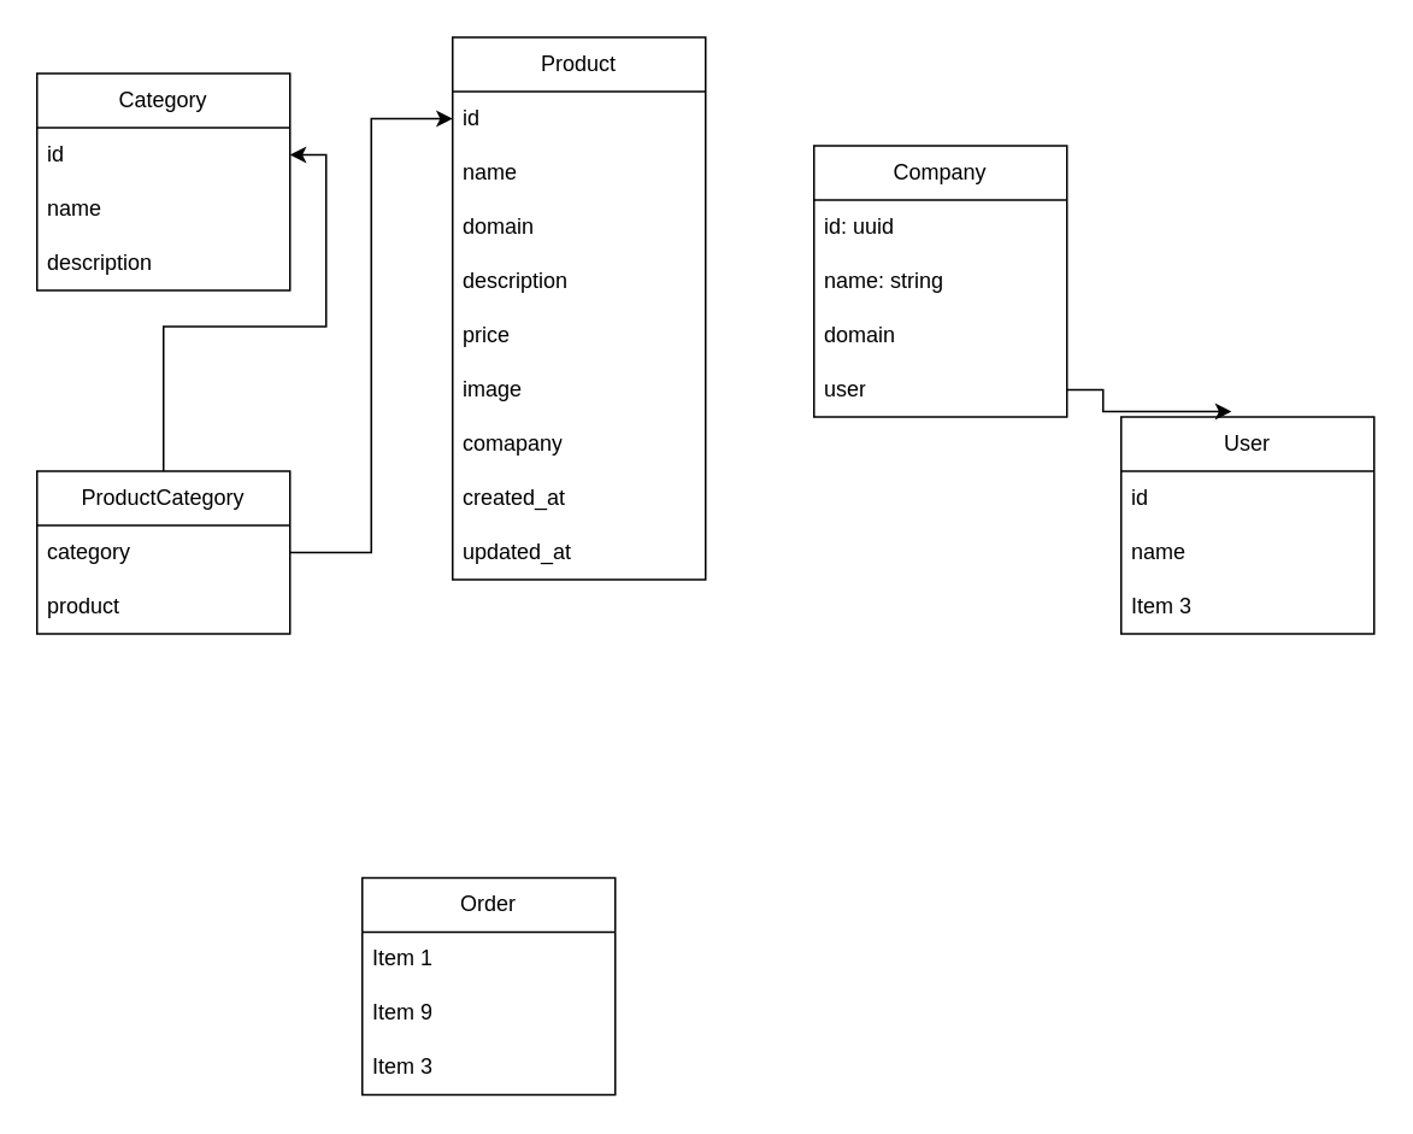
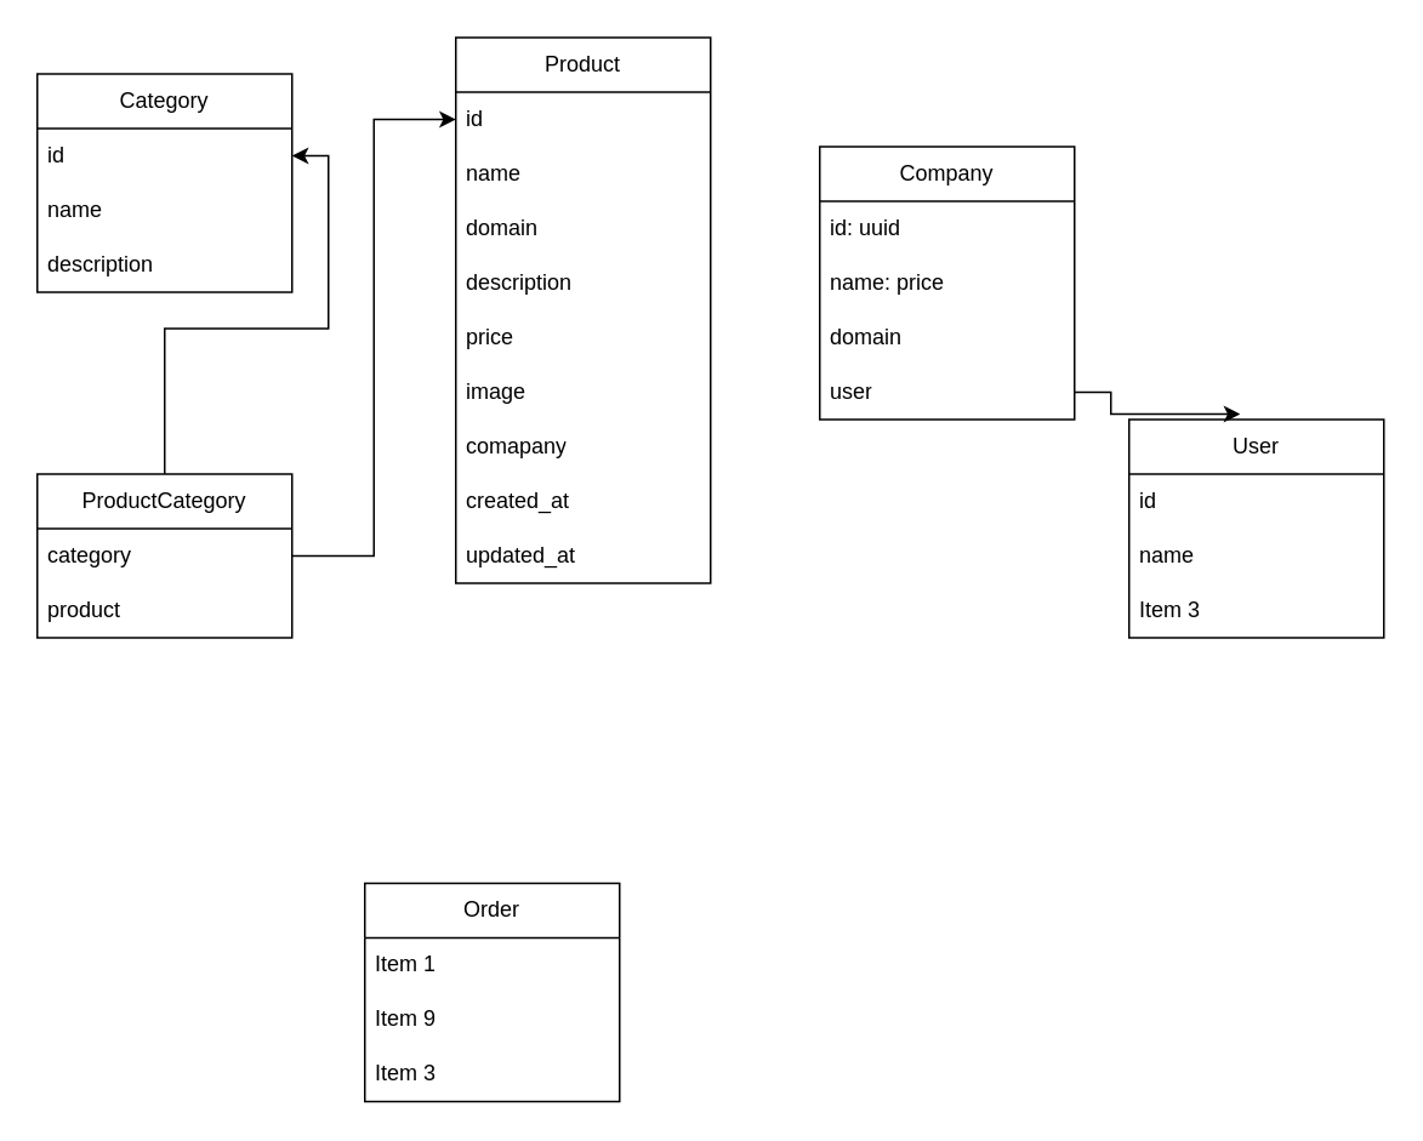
  <mxCell id="0" />
  <mxCell id="1" parent="0" />
  <mxCell id="2" value="Company" style="swimlane;fontStyle=0;childLayout=stackLayout;horizontal=1;startSize=30;horizontalStack=0;resizeParent=1;resizeParentMax=0;resizeLast=0;collapsible=1;marginBottom=0;whiteSpace=wrap;html=1;" vertex="1" parent="1"><mxGeometry x="450" y="80" width="140" height="150" as="geometry" /></mxCell>
  <mxCell id="3" value="id: uuid" style="text;strokeColor=none;fillColor=none;align=left;verticalAlign=middle;spacingLeft=4;spacingRight=4;overflow=hidden;points=[[0,0.5],[1,0.5]];portConstraint=eastwest;rotatable=0;whiteSpace=wrap;html=1;" vertex="1" parent="2"><mxGeometry y="30" width="140" height="30" as="geometry" /></mxCell>
- <mxCell id="4" value="name: string" style="text;strokeColor=none;fillColor=none;align=left;verticalAlign=middle;spacingLeft=4;spacingRight=4;overflow=hidden;points=[[0,0.5],[1,0.5]];portConstraint=eastwest;rotatable=0;whiteSpace=wrap;html=1;" vertex="1" parent="2"><mxGeometry y="60" width="140" height="30" as="geometry" /></mxCell>
+ <mxCell id="4" value="name: price" style="text;strokeColor=none;fillColor=none;align=left;verticalAlign=middle;spacingLeft=4;spacingRight=4;overflow=hidden;points=[[0,0.5],[1,0.5]];portConstraint=eastwest;rotatable=0;whiteSpace=wrap;html=1;" vertex="1" parent="2"><mxGeometry y="60" width="140" height="30" as="geometry" /></mxCell>
  <mxCell id="5" value="domain" style="text;strokeColor=none;fillColor=none;align=left;verticalAlign=middle;spacingLeft=4;spacingRight=4;overflow=hidden;points=[[0,0.5],[1,0.5]];portConstraint=eastwest;rotatable=0;whiteSpace=wrap;html=1;" vertex="1" parent="2"><mxGeometry y="90" width="140" height="30" as="geometry" /></mxCell>
  <mxCell id="6" value="user" style="text;strokeColor=none;fillColor=none;align=left;verticalAlign=middle;spacingLeft=4;spacingRight=4;overflow=hidden;points=[[0,0.5],[1,0.5]];portConstraint=eastwest;rotatable=0;whiteSpace=wrap;html=1;" vertex="1" parent="2"><mxGeometry y="120" width="140" height="30" as="geometry" /></mxCell>
  <mxCell id="7" value="Product" style="swimlane;fontStyle=0;childLayout=stackLayout;horizontal=1;startSize=30;horizontalStack=0;resizeParent=1;resizeParentMax=0;resizeLast=0;collapsible=1;marginBottom=0;whiteSpace=wrap;html=1;" vertex="1" parent="1"><mxGeometry x="250" y="20" width="140" height="300" as="geometry" /></mxCell>
  <mxCell id="8" value="id" style="text;strokeColor=none;fillColor=none;align=left;verticalAlign=middle;spacingLeft=4;spacingRight=4;overflow=hidden;points=[[0,0.5],[1,0.5]];portConstraint=eastwest;rotatable=0;whiteSpace=wrap;html=1;" vertex="1" parent="7"><mxGeometry y="30" width="140" height="30" as="geometry" /></mxCell>
  <mxCell id="9" value="name" style="text;strokeColor=none;fillColor=none;align=left;verticalAlign=middle;spacingLeft=4;spacingRight=4;overflow=hidden;points=[[0,0.5],[1,0.5]];portConstraint=eastwest;rotatable=0;whiteSpace=wrap;html=1;" vertex="1" parent="7"><mxGeometry y="60" width="140" height="30" as="geometry" /></mxCell>
  <mxCell id="10" value="domain" style="text;strokeColor=none;fillColor=none;align=left;verticalAlign=middle;spacingLeft=4;spacingRight=4;overflow=hidden;points=[[0,0.5],[1,0.5]];portConstraint=eastwest;rotatable=0;whiteSpace=wrap;html=1;" vertex="1" parent="7"><mxGeometry y="90" width="140" height="30" as="geometry" /></mxCell>
  <mxCell id="11" value="description" style="text;strokeColor=none;fillColor=none;align=left;verticalAlign=middle;spacingLeft=4;spacingRight=4;overflow=hidden;points=[[0,0.5],[1,0.5]];portConstraint=eastwest;rotatable=0;whiteSpace=wrap;html=1;" vertex="1" parent="7"><mxGeometry y="120" width="140" height="30" as="geometry" /></mxCell>
  <mxCell id="12" value="price" style="text;strokeColor=none;fillColor=none;align=left;verticalAlign=middle;spacingLeft=4;spacingRight=4;overflow=hidden;points=[[0,0.5],[1,0.5]];portConstraint=eastwest;rotatable=0;whiteSpace=wrap;html=1;" vertex="1" parent="7"><mxGeometry y="150" width="140" height="30" as="geometry" /></mxCell>
  <mxCell id="13" value="image" style="text;strokeColor=none;fillColor=none;align=left;verticalAlign=middle;spacingLeft=4;spacingRight=4;overflow=hidden;points=[[0,0.5],[1,0.5]];portConstraint=eastwest;rotatable=0;whiteSpace=wrap;html=1;" vertex="1" parent="7"><mxGeometry y="180" width="140" height="30" as="geometry" /></mxCell>
  <mxCell id="14" value="comapany" style="text;strokeColor=none;fillColor=none;align=left;verticalAlign=middle;spacingLeft=4;spacingRight=4;overflow=hidden;points=[[0,0.5],[1,0.5]];portConstraint=eastwest;rotatable=0;whiteSpace=wrap;html=1;" vertex="1" parent="7"><mxGeometry y="210" width="140" height="30" as="geometry" /></mxCell>
  <mxCell id="15" value="created_at" style="text;strokeColor=none;fillColor=none;align=left;verticalAlign=middle;spacingLeft=4;spacingRight=4;overflow=hidden;points=[[0,0.5],[1,0.5]];portConstraint=eastwest;rotatable=0;whiteSpace=wrap;html=1;" vertex="1" parent="7"><mxGeometry y="240" width="140" height="30" as="geometry" /></mxCell>
  <mxCell id="16" value="updated_at" style="text;strokeColor=none;fillColor=none;align=left;verticalAlign=middle;spacingLeft=4;spacingRight=4;overflow=hidden;points=[[0,0.5],[1,0.5]];portConstraint=eastwest;rotatable=0;whiteSpace=wrap;html=1;" vertex="1" parent="7"><mxGeometry y="270" width="140" height="30" as="geometry" /></mxCell>
  <mxCell id="17" value="User" style="swimlane;fontStyle=0;childLayout=stackLayout;horizontal=1;startSize=30;horizontalStack=0;resizeParent=1;resizeParentMax=0;resizeLast=0;collapsible=1;marginBottom=0;whiteSpace=wrap;html=1;" vertex="1" parent="1"><mxGeometry x="620" y="230" width="140" height="120" as="geometry" /></mxCell>
  <mxCell id="18" value="id" style="text;strokeColor=none;fillColor=none;align=left;verticalAlign=middle;spacingLeft=4;spacingRight=4;overflow=hidden;points=[[0,0.5],[1,0.5]];portConstraint=eastwest;rotatable=0;whiteSpace=wrap;html=1;" vertex="1" parent="17"><mxGeometry y="30" width="140" height="30" as="geometry" /></mxCell>
  <mxCell id="19" value="name" style="text;strokeColor=none;fillColor=none;align=left;verticalAlign=middle;spacingLeft=4;spacingRight=4;overflow=hidden;points=[[0,0.5],[1,0.5]];portConstraint=eastwest;rotatable=0;whiteSpace=wrap;html=1;" vertex="1" parent="17"><mxGeometry y="60" width="140" height="30" as="geometry" /></mxCell>
  <mxCell id="20" value="Item 3" style="text;strokeColor=none;fillColor=none;align=left;verticalAlign=middle;spacingLeft=4;spacingRight=4;overflow=hidden;points=[[0,0.5],[1,0.5]];portConstraint=eastwest;rotatable=0;whiteSpace=wrap;html=1;" vertex="1" parent="17"><mxGeometry y="90" width="140" height="30" as="geometry" /></mxCell>
  <mxCell id="21" style="edgeStyle=orthogonalEdgeStyle;rounded=0;orthogonalLoop=1;jettySize=auto;html=1;entryX=0.436;entryY=-0.025;entryDx=0;entryDy=0;entryPerimeter=0;" edge="1" parent="1" source="6" target="17"><mxGeometry relative="1" as="geometry" /></mxCell>
  <mxCell id="22" value="Category" style="swimlane;fontStyle=0;childLayout=stackLayout;horizontal=1;startSize=30;horizontalStack=0;resizeParent=1;resizeParentMax=0;resizeLast=0;collapsible=1;marginBottom=0;whiteSpace=wrap;html=1;" vertex="1" parent="1"><mxGeometry x="20" y="40" width="140" height="120" as="geometry" /></mxCell>
  <mxCell id="23" value="id" style="text;strokeColor=none;fillColor=none;align=left;verticalAlign=middle;spacingLeft=4;spacingRight=4;overflow=hidden;points=[[0,0.5],[1,0.5]];portConstraint=eastwest;rotatable=0;whiteSpace=wrap;html=1;" vertex="1" parent="22"><mxGeometry y="30" width="140" height="30" as="geometry" /></mxCell>
  <mxCell id="24" value="name" style="text;strokeColor=none;fillColor=none;align=left;verticalAlign=middle;spacingLeft=4;spacingRight=4;overflow=hidden;points=[[0,0.5],[1,0.5]];portConstraint=eastwest;rotatable=0;whiteSpace=wrap;html=1;" vertex="1" parent="22"><mxGeometry y="60" width="140" height="30" as="geometry" /></mxCell>
  <mxCell id="25" value="description" style="text;strokeColor=none;fillColor=none;align=left;verticalAlign=middle;spacingLeft=4;spacingRight=4;overflow=hidden;points=[[0,0.5],[1,0.5]];portConstraint=eastwest;rotatable=0;whiteSpace=wrap;html=1;" vertex="1" parent="22"><mxGeometry y="90" width="140" height="30" as="geometry" /></mxCell>
  <mxCell id="26" style="edgeStyle=orthogonalEdgeStyle;rounded=0;orthogonalLoop=1;jettySize=auto;html=1;entryX=1;entryY=0.5;entryDx=0;entryDy=0;" edge="1" parent="1" source="27" target="23"><mxGeometry relative="1" as="geometry" /></mxCell>
  <mxCell id="27" value="ProductCategory" style="swimlane;fontStyle=0;childLayout=stackLayout;horizontal=1;startSize=30;horizontalStack=0;resizeParent=1;resizeParentMax=0;resizeLast=0;collapsible=1;marginBottom=0;whiteSpace=wrap;html=1;" vertex="1" parent="1"><mxGeometry x="20" y="260" width="140" height="90" as="geometry" /></mxCell>
  <mxCell id="28" value="category" style="text;strokeColor=none;fillColor=none;align=left;verticalAlign=middle;spacingLeft=4;spacingRight=4;overflow=hidden;points=[[0,0.5],[1,0.5]];portConstraint=eastwest;rotatable=0;whiteSpace=wrap;html=1;" vertex="1" parent="27"><mxGeometry y="30" width="140" height="30" as="geometry" /></mxCell>
  <mxCell id="29" value="product" style="text;strokeColor=none;fillColor=none;align=left;verticalAlign=middle;spacingLeft=4;spacingRight=4;overflow=hidden;points=[[0,0.5],[1,0.5]];portConstraint=eastwest;rotatable=0;whiteSpace=wrap;html=1;" vertex="1" parent="27"><mxGeometry y="60" width="140" height="30" as="geometry" /></mxCell>
  <mxCell id="30" style="edgeStyle=orthogonalEdgeStyle;rounded=0;orthogonalLoop=1;jettySize=auto;html=1;entryX=0;entryY=0.5;entryDx=0;entryDy=0;" edge="1" parent="1" source="28" target="8"><mxGeometry relative="1" as="geometry" /></mxCell>
  <mxCell id="31" value="Order" style="swimlane;fontStyle=0;childLayout=stackLayout;horizontal=1;startSize=30;horizontalStack=0;resizeParent=1;resizeParentMax=0;resizeLast=0;collapsible=1;marginBottom=0;whiteSpace=wrap;html=1;" vertex="1" parent="1"><mxGeometry x="200" y="485" width="140" height="120" as="geometry" /></mxCell>
  <mxCell id="32" value="Item 1" style="text;strokeColor=none;fillColor=none;align=left;verticalAlign=middle;spacingLeft=4;spacingRight=4;overflow=hidden;points=[[0,0.5],[1,0.5]];portConstraint=eastwest;rotatable=0;whiteSpace=wrap;html=1;" vertex="1" parent="31"><mxGeometry y="30" width="140" height="30" as="geometry" /></mxCell>
  <mxCell id="33" value="Item 9" style="text;strokeColor=none;fillColor=none;align=left;verticalAlign=middle;spacingLeft=4;spacingRight=4;overflow=hidden;points=[[0,0.5],[1,0.5]];portConstraint=eastwest;rotatable=0;whiteSpace=wrap;html=1;" vertex="1" parent="31"><mxGeometry y="60" width="140" height="30" as="geometry" /></mxCell>
  <mxCell id="34" value="Item 3" style="text;strokeColor=none;fillColor=none;align=left;verticalAlign=middle;spacingLeft=4;spacingRight=4;overflow=hidden;points=[[0,0.5],[1,0.5]];portConstraint=eastwest;rotatable=0;whiteSpace=wrap;html=1;" vertex="1" parent="31"><mxGeometry y="90" width="140" height="30" as="geometry" /></mxCell>
